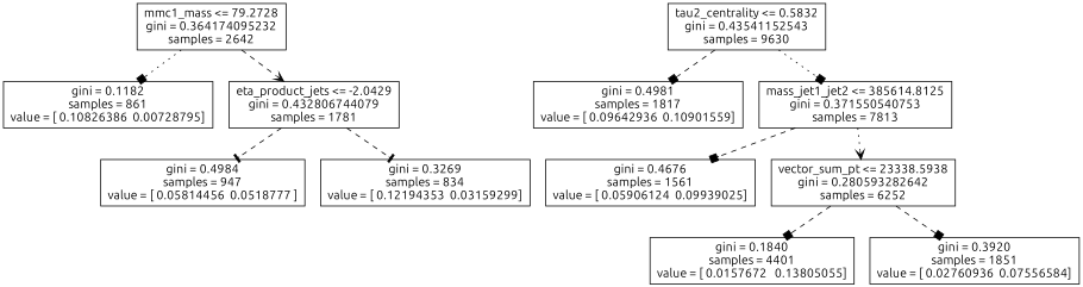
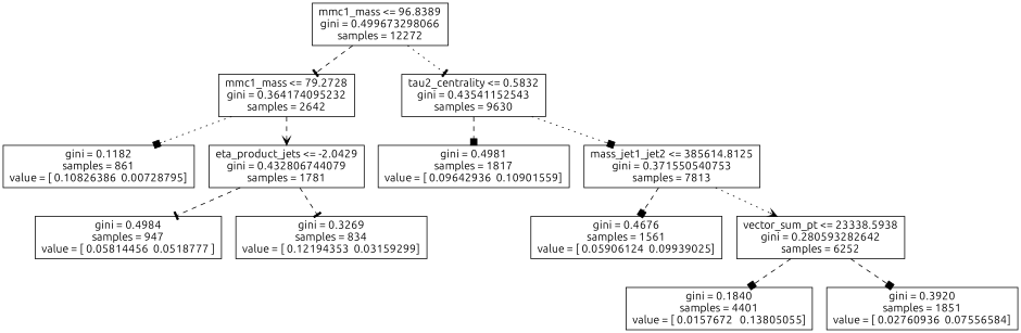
  digraph {
    fontname=Ubuntu
    node [shape=box fontname=Ubuntu]
    edge [style=dashed arrowhead=box fontname=Ubuntu]
+   n1 [label="mmc1_mass <= 96.8389\ngini = 0.499673298066\nsamples = 12272"]
    n2 [label="mmc1_mass <= 79.2728\ngini = 0.364174095232\nsamples = 2642"]
    n3 [label="tau2_centrality <= 0.5832\ngini = 0.43541152543\nsamples = 9630"]
    n4 [label="gini = 0.1182\nsamples = 861\nvalue = [ 0.10826386  0.00728795]"]
    n5 [label="eta_product_jets <= -2.0429\ngini = 0.432806744079\nsamples = 1781"]
    n6 [label="gini = 0.4984\nsamples = 947\nvalue = [ 0.05814456  0.0518777 ]"]
    n7 [label="gini = 0.3269\nsamples = 834\nvalue = [ 0.12194353  0.03159299]"]
    n8 [label="gini = 0.4981\nsamples = 1817\nvalue = [ 0.09642936  0.10901559]"]
    n9 [label="mass_jet1_jet2 <= 385614.8125\ngini = 0.371550540753\nsamples = 7813"]
    n10 [label="gini = 0.4676\nsamples = 1561\nvalue = [ 0.05906124  0.09939025]"]
    n11 [label="vector_sum_pt <= 23338.5938\ngini = 0.280593282642\nsamples = 6252"]
    n12 [label="gini = 0.1840\nsamples = 4401\nvalue = [ 0.0157672   0.13805055]"]
    n13 [label="gini = 0.3920\nsamples = 1851\nvalue = [ 0.02760936  0.07556584]"]
+   n1 -> n2 [arrowhead=tee]
+   n1 -> n3 [style=dotted arrowhead=tee]
    n2 -> n4 [style=dotted]
    n2 -> n5 [arrowhead=vee]
    n3 -> n8
    n3 -> n9 [style=dotted]
    n5 -> n6 [arrowhead=tee]
    n5 -> n7 [arrowhead=tee]
    n9 -> n10
    n9 -> n11 [style=dotted arrowhead=vee]
    n11 -> n12
    n11 -> n13
  }
